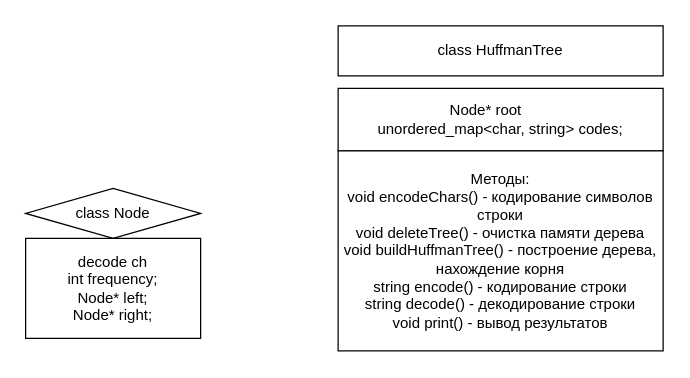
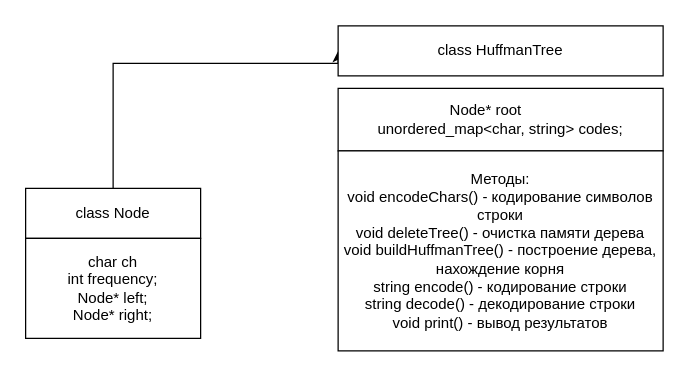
  <mxCell id="0" />
  <mxCell id="1" parent="0" />
- <mxCell id="3" value="class Node" style="rhombus;whiteSpace=wrap;html=1;" vertex="1" parent="1"><mxGeometry x="20" y="150" width="140" height="40" as="geometry" /></mxCell>
- <mxCell id="4" value="decode ch&lt;div&gt;&lt;div&gt;int frequency;&lt;/div&gt;&lt;div&gt;Node* left;&lt;/div&gt;&lt;div&gt;Node* right;&lt;/div&gt;&lt;/div&gt;" style="whiteSpace=wrap;html=1;rounded=0;" vertex="1" parent="1"><mxGeometry x="20" y="190" width="140" height="80" as="geometry" /></mxCell>
+ <mxCell id="2" style="edgeStyle=orthogonalEdgeStyle;rounded=0;orthogonalLoop=1;jettySize=auto;html=1;entryX=0;entryY=0.5;entryDx=0;entryDy=0;" edge="1" parent="1" source="3" target="5"><mxGeometry relative="1" as="geometry"><Array as="points"><mxPoint x="90" y="50" /></Array></mxGeometry></mxCell>
+ <mxCell id="3" value="class Node" style="rounded=0;whiteSpace=wrap;html=1;" vertex="1" parent="1"><mxGeometry x="20" y="150" width="140" height="40" as="geometry" /></mxCell>
+ <mxCell id="4" value="char ch&lt;div&gt;&lt;div&gt;int frequency;&lt;/div&gt;&lt;div&gt;Node* left;&lt;/div&gt;&lt;div&gt;Node* right;&lt;/div&gt;&lt;/div&gt;" style="whiteSpace=wrap;html=1;rounded=0;" vertex="1" parent="1"><mxGeometry x="20" y="190" width="140" height="80" as="geometry" /></mxCell>
  <mxCell id="5" value="class HuffmanTree" style="rounded=0;whiteSpace=wrap;html=1;" vertex="1" parent="1"><mxGeometry x="270" y="20" width="260" height="40" as="geometry" /></mxCell>
  <mxCell id="6" value="&lt;div&gt;Node* root&amp;nbsp; &amp;nbsp; &amp;nbsp; &amp;nbsp;&lt;/div&gt;&lt;div&gt;unordered_map&amp;lt;char, string&amp;gt; codes;&lt;/div&gt;" style="rounded=0;whiteSpace=wrap;html=1;" vertex="1" parent="1"><mxGeometry x="270" y="70" width="260" height="50" as="geometry" /></mxCell>
  <mxCell id="7" value="Методы:&lt;div&gt;void encodeChars() - кодирование символов строки&lt;/div&gt;&lt;div&gt;void deleteTree() - очистка памяти дерева&lt;/div&gt;&lt;div&gt;void buildHuffmanTree() - построение дерева, нахождение корня&lt;/div&gt;&lt;div&gt;string encode() - кодирование строки&lt;/div&gt;&lt;div&gt;string decode() - декодирование строки&lt;/div&gt;&lt;div&gt;void print() - вывод результатов&lt;/div&gt;" style="rounded=0;whiteSpace=wrap;html=1;" vertex="1" parent="1"><mxGeometry x="270" y="120" width="260" height="160" as="geometry" /></mxCell>
